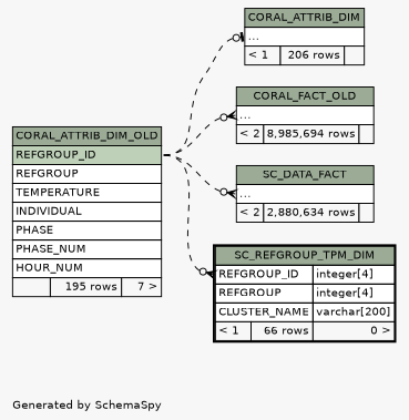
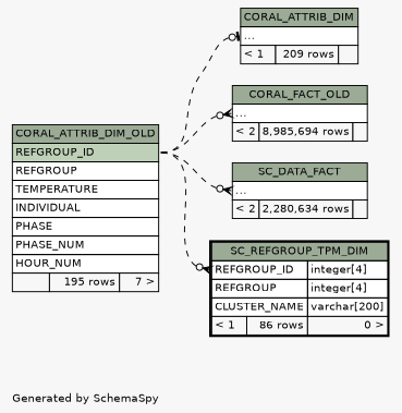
  digraph {
    bgcolor="#f7f7f7"
    fontname=Helvetica
    fontsize=11
    label="\nGenerated by SchemaSpy"
    labeljust=l
    nodesep=0.18
    rankdir=RL
    ranksep=0.46
    node [fontname=Helvetica fontsize=11 shape=plaintext]
    edge [arrowhead=none arrowsize=0.8 arrowtail=crowodot dir=back headport="REFGROUP_ID:e" style=dashed tailport="elipses:w"]
-   n1 [label=<     <TABLE BORDER="0" CELLBORDER="1" CELLSPACING="0" BGCOLOR="#ffffff">       <TR><TD COLSPAN="3" BGCOLOR="#9bab96" ALIGN="CENTER">CORAL_ATTRIB_DIM</TD></TR>       <TR><TD PORT="elipses" COLSPAN="3" ALIGN="LEFT">...</TD></TR>       <TR><TD ALIGN="LEFT" BGCOLOR="#f7f7f7">&lt; 1</TD><TD ALIGN="RIGHT" BGCOLOR="#f7f7f7">206 rows</TD><TD ALIGN="RIGHT" BGCOLOR="#f7f7f7">  </TD></TR>     </TABLE>>]
+   n1 [label=<     <TABLE BORDER="0" CELLBORDER="1" CELLSPACING="0" BGCOLOR="#ffffff">       <TR><TD COLSPAN="3" BGCOLOR="#9bab96" ALIGN="CENTER">CORAL_ATTRIB_DIM</TD></TR>       <TR><TD PORT="elipses" COLSPAN="3" ALIGN="LEFT">...</TD></TR>       <TR><TD ALIGN="LEFT" BGCOLOR="#f7f7f7">&lt; 1</TD><TD ALIGN="RIGHT" BGCOLOR="#f7f7f7">209 rows</TD><TD ALIGN="RIGHT" BGCOLOR="#f7f7f7">  </TD></TR>     </TABLE>>]
    n2 [label=<     <TABLE BORDER="0" CELLBORDER="1" CELLSPACING="0" BGCOLOR="#ffffff">       <TR><TD COLSPAN="3" BGCOLOR="#9bab96" ALIGN="CENTER">CORAL_ATTRIB_DIM_OLD</TD></TR>       <TR><TD PORT="REFGROUP_ID" COLSPAN="3" BGCOLOR="#bed1b8" ALIGN="LEFT">REFGROUP_ID</TD></TR>       <TR><TD PORT="REFGROUP" COLSPAN="3" ALIGN="LEFT">REFGROUP</TD></TR>       <TR><TD PORT="TEMPERATURE" COLSPAN="3" ALIGN="LEFT">TEMPERATURE</TD></TR>       <TR><TD PORT="INDIVIDUAL" COLSPAN="3" ALIGN="LEFT">INDIVIDUAL</TD></TR>       <TR><TD PORT="PHASE" COLSPAN="3" ALIGN="LEFT">PHASE</TD></TR>       <TR><TD PORT="PHASE_NUM" COLSPAN="3" ALIGN="LEFT">PHASE_NUM</TD></TR>       <TR><TD PORT="HOUR_NUM" COLSPAN="3" ALIGN="LEFT">HOUR_NUM</TD></TR>       <TR><TD ALIGN="LEFT" BGCOLOR="#f7f7f7">  </TD><TD ALIGN="RIGHT" BGCOLOR="#f7f7f7">195 rows</TD><TD ALIGN="RIGHT" BGCOLOR="#f7f7f7">7 &gt;</TD></TR>     </TABLE>>]
    n3 [label=<     <TABLE BORDER="0" CELLBORDER="1" CELLSPACING="0" BGCOLOR="#ffffff">       <TR><TD COLSPAN="3" BGCOLOR="#9bab96" ALIGN="CENTER">CORAL_FACT_OLD</TD></TR>       <TR><TD PORT="elipses" COLSPAN="3" ALIGN="LEFT">...</TD></TR>       <TR><TD ALIGN="LEFT" BGCOLOR="#f7f7f7">&lt; 2</TD><TD ALIGN="RIGHT" BGCOLOR="#f7f7f7">8,985,694 rows</TD><TD ALIGN="RIGHT" BGCOLOR="#f7f7f7">  </TD></TR>     </TABLE>>]
-   n4 [label=<     <TABLE BORDER="0" CELLBORDER="1" CELLSPACING="0" BGCOLOR="#ffffff">       <TR><TD COLSPAN="3" BGCOLOR="#9bab96" ALIGN="CENTER">SC_DATA_FACT</TD></TR>       <TR><TD PORT="elipses" COLSPAN="3" ALIGN="LEFT">...</TD></TR>       <TR><TD ALIGN="LEFT" BGCOLOR="#f7f7f7">&lt; 2</TD><TD ALIGN="RIGHT" BGCOLOR="#f7f7f7">2,880,634 rows</TD><TD ALIGN="RIGHT" BGCOLOR="#f7f7f7">  </TD></TR>     </TABLE>>]
-   n5 [label=<     <TABLE BORDER="2" CELLBORDER="1" CELLSPACING="0" BGCOLOR="#ffffff">       <TR><TD COLSPAN="3" BGCOLOR="#9bab96" ALIGN="CENTER">SC_REFGROUP_TPM_DIM</TD></TR>       <TR><TD PORT="REFGROUP_ID" COLSPAN="2" ALIGN="LEFT">REFGROUP_ID</TD><TD PORT="REFGROUP_ID.type" ALIGN="LEFT">integer[4]</TD></TR>       <TR><TD PORT="REFGROUP" COLSPAN="2" ALIGN="LEFT">REFGROUP</TD><TD PORT="REFGROUP.type" ALIGN="LEFT">integer[4]</TD></TR>       <TR><TD PORT="CLUSTER_NAME" COLSPAN="2" ALIGN="LEFT">CLUSTER_NAME</TD><TD PORT="CLUSTER_NAME.type" ALIGN="LEFT">varchar[200]</TD></TR>       <TR><TD ALIGN="LEFT" BGCOLOR="#f7f7f7">&lt; 1</TD><TD ALIGN="RIGHT" BGCOLOR="#f7f7f7">66 rows</TD><TD ALIGN="RIGHT" BGCOLOR="#f7f7f7">0 &gt;</TD></TR>     </TABLE>>]
+   n4 [label=<     <TABLE BORDER="0" CELLBORDER="1" CELLSPACING="0" BGCOLOR="#ffffff">       <TR><TD COLSPAN="3" BGCOLOR="#9bab96" ALIGN="CENTER">SC_DATA_FACT</TD></TR>       <TR><TD PORT="elipses" COLSPAN="3" ALIGN="LEFT">...</TD></TR>       <TR><TD ALIGN="LEFT" BGCOLOR="#f7f7f7">&lt; 2</TD><TD ALIGN="RIGHT" BGCOLOR="#f7f7f7">2,280,634 rows</TD><TD ALIGN="RIGHT" BGCOLOR="#f7f7f7">  </TD></TR>     </TABLE>>]
+   n5 [label=<     <TABLE BORDER="2" CELLBORDER="1" CELLSPACING="0" BGCOLOR="#ffffff">       <TR><TD COLSPAN="3" BGCOLOR="#9bab96" ALIGN="CENTER">SC_REFGROUP_TPM_DIM</TD></TR>       <TR><TD PORT="REFGROUP_ID" COLSPAN="2" ALIGN="LEFT">REFGROUP_ID</TD><TD PORT="REFGROUP_ID.type" ALIGN="LEFT">integer[4]</TD></TR>       <TR><TD PORT="REFGROUP" COLSPAN="2" ALIGN="LEFT">REFGROUP</TD><TD PORT="REFGROUP.type" ALIGN="LEFT">integer[4]</TD></TR>       <TR><TD PORT="CLUSTER_NAME" COLSPAN="2" ALIGN="LEFT">CLUSTER_NAME</TD><TD PORT="CLUSTER_NAME.type" ALIGN="LEFT">varchar[200]</TD></TR>       <TR><TD ALIGN="LEFT" BGCOLOR="#f7f7f7">&lt; 1</TD><TD ALIGN="RIGHT" BGCOLOR="#f7f7f7">86 rows</TD><TD ALIGN="RIGHT" BGCOLOR="#f7f7f7">0 &gt;</TD></TR>     </TABLE>>]
    n1 -> n2 [arrowtail=teeodot]
    n3 -> n2
    n4 -> n2
    n5 -> n2 [tailport="REFGROUP_ID:w"]
  }
